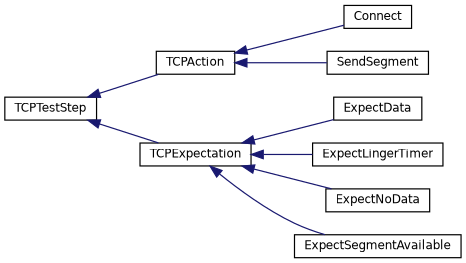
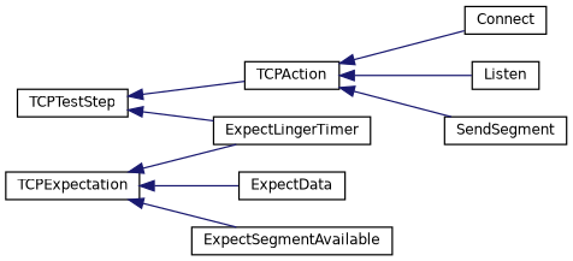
  digraph {
    rankdir=LR
    node [color=black fillcolor=white fontname=Helvetica fontsize=10 shape=record style=filled]
    edge [color=midnightblue dir=back fontname=Helvetica fontsize=10 labelfontname=Helvetica labelfontsize=10 style=solid]
    n1 [height=0.2 label=TCPTestStep width=0.4]
    n2 [height=0.2 label=TCPAction width=0.4]
    n3 [height=0.2 label=TCPExpectation width=0.4]
    n4 [height=0.2 label=Connect width=0.4]
+   n5 [height=0.2 label=Listen width=0.4]
    n6 [height=0.2 label=SendSegment width=0.4]
    n7 [height=0.2 label=ExpectData width=0.4]
    n8 [height=0.2 label=ExpectLingerTimer width=0.4]
-   n9 [height=0.2 label=ExpectNoData width=0.4]
    n10 [height=0.2 label=ExpectSegmentAvailable width=0.4]
    n1 -> n2
-   n1 -> n3
+   n1 -> n8
    n2 -> n4
+   n2 -> n5
    n2 -> n6
    n3 -> n7
    n3 -> n8
-   n3 -> n9
    n3 -> n10
  }
